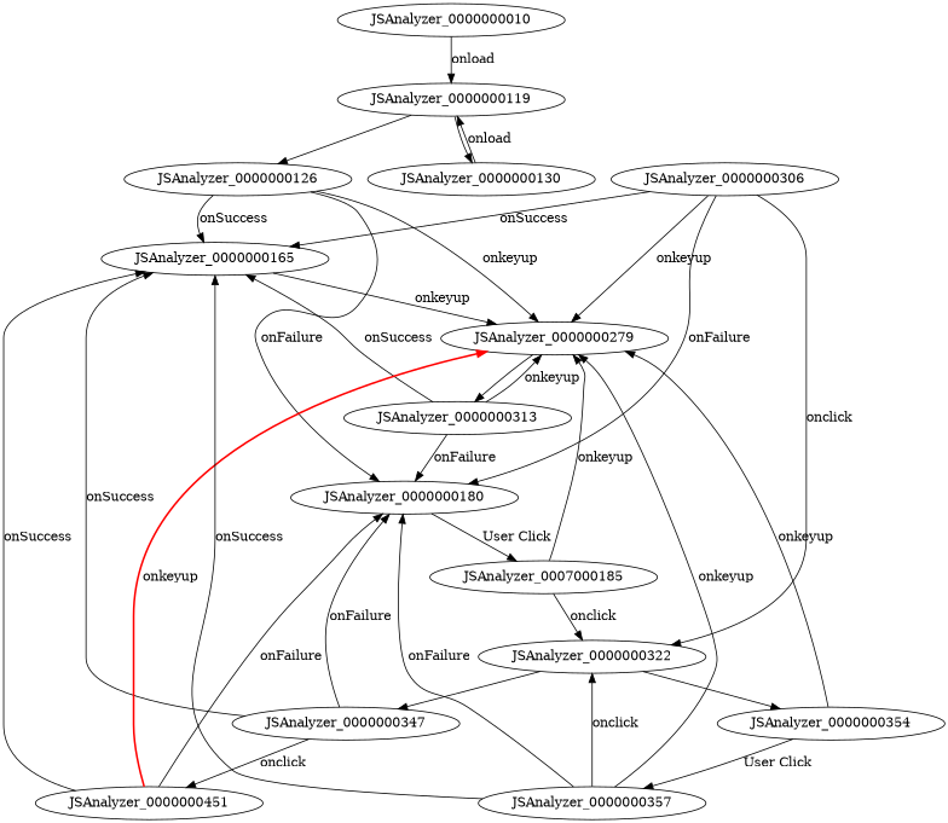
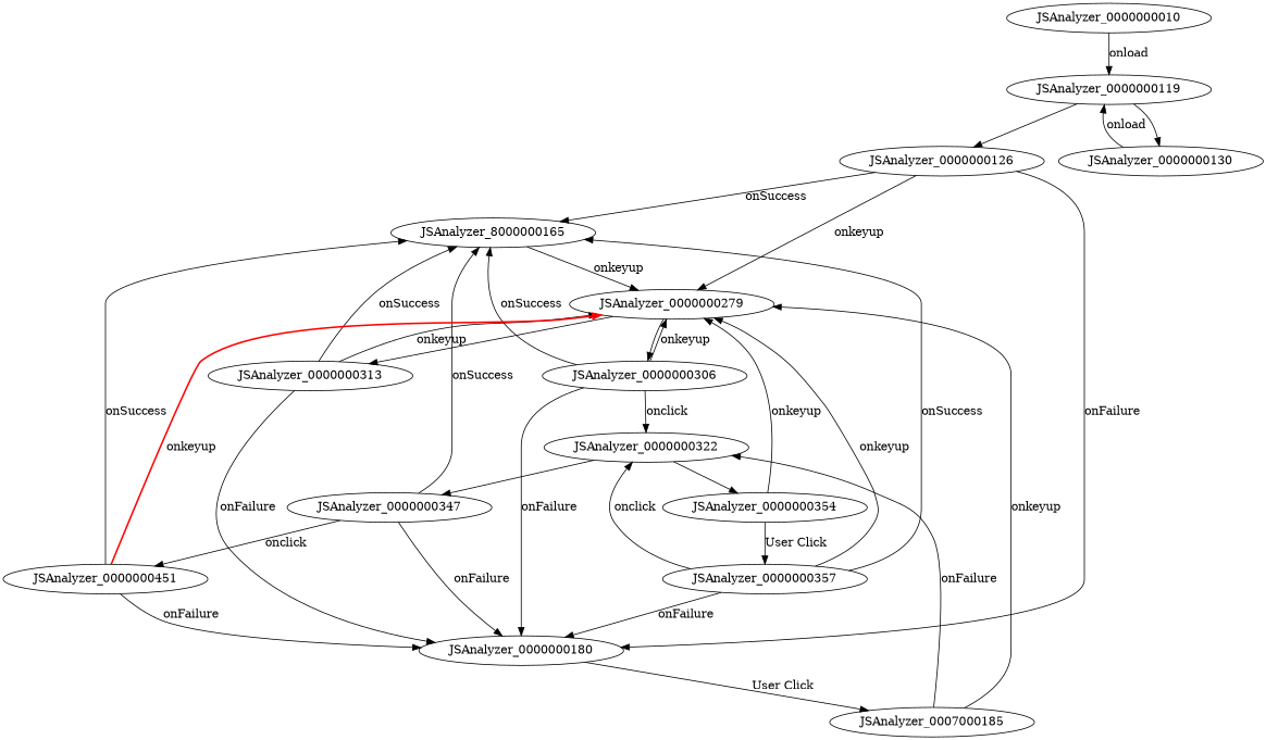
  digraph {
    JSAnalyzer_0000000010
    JSAnalyzer_0000000119
    JSAnalyzer_0000000126
    JSAnalyzer_0000000130
-   JSAnalyzer_0000000165
+   JSAnalyzer_0000000165 [label=JSAnalyzer_8000000165]
    JSAnalyzer_0000000180
    JSAnalyzer_0000000279
    n8 [label=JSAnalyzer_0007000185]
    JSAnalyzer_0000000306
    JSAnalyzer_0000000313
    JSAnalyzer_0000000322
    JSAnalyzer_0000000347
    JSAnalyzer_0000000354
    JSAnalyzer_0000000451
    JSAnalyzer_0000000357
    JSAnalyzer_0000000010 -> JSAnalyzer_0000000119 [label=onload]
    JSAnalyzer_0000000119 -> JSAnalyzer_0000000126
    JSAnalyzer_0000000119 -> JSAnalyzer_0000000130
    JSAnalyzer_0000000126 -> JSAnalyzer_0000000165 [label=onSuccess]
    JSAnalyzer_0000000126 -> JSAnalyzer_0000000180 [label=onFailure]
    JSAnalyzer_0000000126 -> JSAnalyzer_0000000279 [label=onkeyup]
    JSAnalyzer_0000000130 -> JSAnalyzer_0000000119 [label=onload]
    JSAnalyzer_0000000165 -> JSAnalyzer_0000000279 [label=onkeyup]
    JSAnalyzer_0000000180 -> n8 [label="User Click"]
+   JSAnalyzer_0000000279 -> JSAnalyzer_0000000306
    JSAnalyzer_0000000279 -> JSAnalyzer_0000000313
    n8 -> JSAnalyzer_0000000279 [label=onkeyup]
-   n8 -> JSAnalyzer_0000000322 [label=onclick]
+   n8 -> JSAnalyzer_0000000322 [label=onFailure]
    JSAnalyzer_0000000306 -> JSAnalyzer_0000000165 [label=onSuccess]
    JSAnalyzer_0000000306 -> JSAnalyzer_0000000180 [label=onFailure]
    JSAnalyzer_0000000306 -> JSAnalyzer_0000000279 [label=onkeyup]
    JSAnalyzer_0000000306 -> JSAnalyzer_0000000322 [label=onclick]
    JSAnalyzer_0000000313 -> JSAnalyzer_0000000165 [label=onSuccess]
    JSAnalyzer_0000000313 -> JSAnalyzer_0000000180 [label=onFailure]
    JSAnalyzer_0000000313 -> JSAnalyzer_0000000279 [label=onkeyup]
    JSAnalyzer_0000000322 -> JSAnalyzer_0000000347
    JSAnalyzer_0000000322 -> JSAnalyzer_0000000354
    JSAnalyzer_0000000347 -> JSAnalyzer_0000000165 [label=onSuccess]
    JSAnalyzer_0000000347 -> JSAnalyzer_0000000180 [label=onFailure]
    JSAnalyzer_0000000347 -> JSAnalyzer_0000000451 [label=onclick]
    JSAnalyzer_0000000354 -> JSAnalyzer_0000000279 [label=onkeyup]
    JSAnalyzer_0000000354 -> JSAnalyzer_0000000357 [label="User Click"]
    JSAnalyzer_0000000451 -> JSAnalyzer_0000000165 [label=onSuccess]
    JSAnalyzer_0000000451 -> JSAnalyzer_0000000180 [label=onFailure]
    JSAnalyzer_0000000451 -> JSAnalyzer_0000000279 [color=red label=onkeyup style=bold]
    JSAnalyzer_0000000357 -> JSAnalyzer_0000000165 [label=onSuccess]
    JSAnalyzer_0000000357 -> JSAnalyzer_0000000180 [label=onFailure]
    JSAnalyzer_0000000357 -> JSAnalyzer_0000000279 [label=onkeyup]
    JSAnalyzer_0000000357 -> JSAnalyzer_0000000322 [label=onclick]
  }
